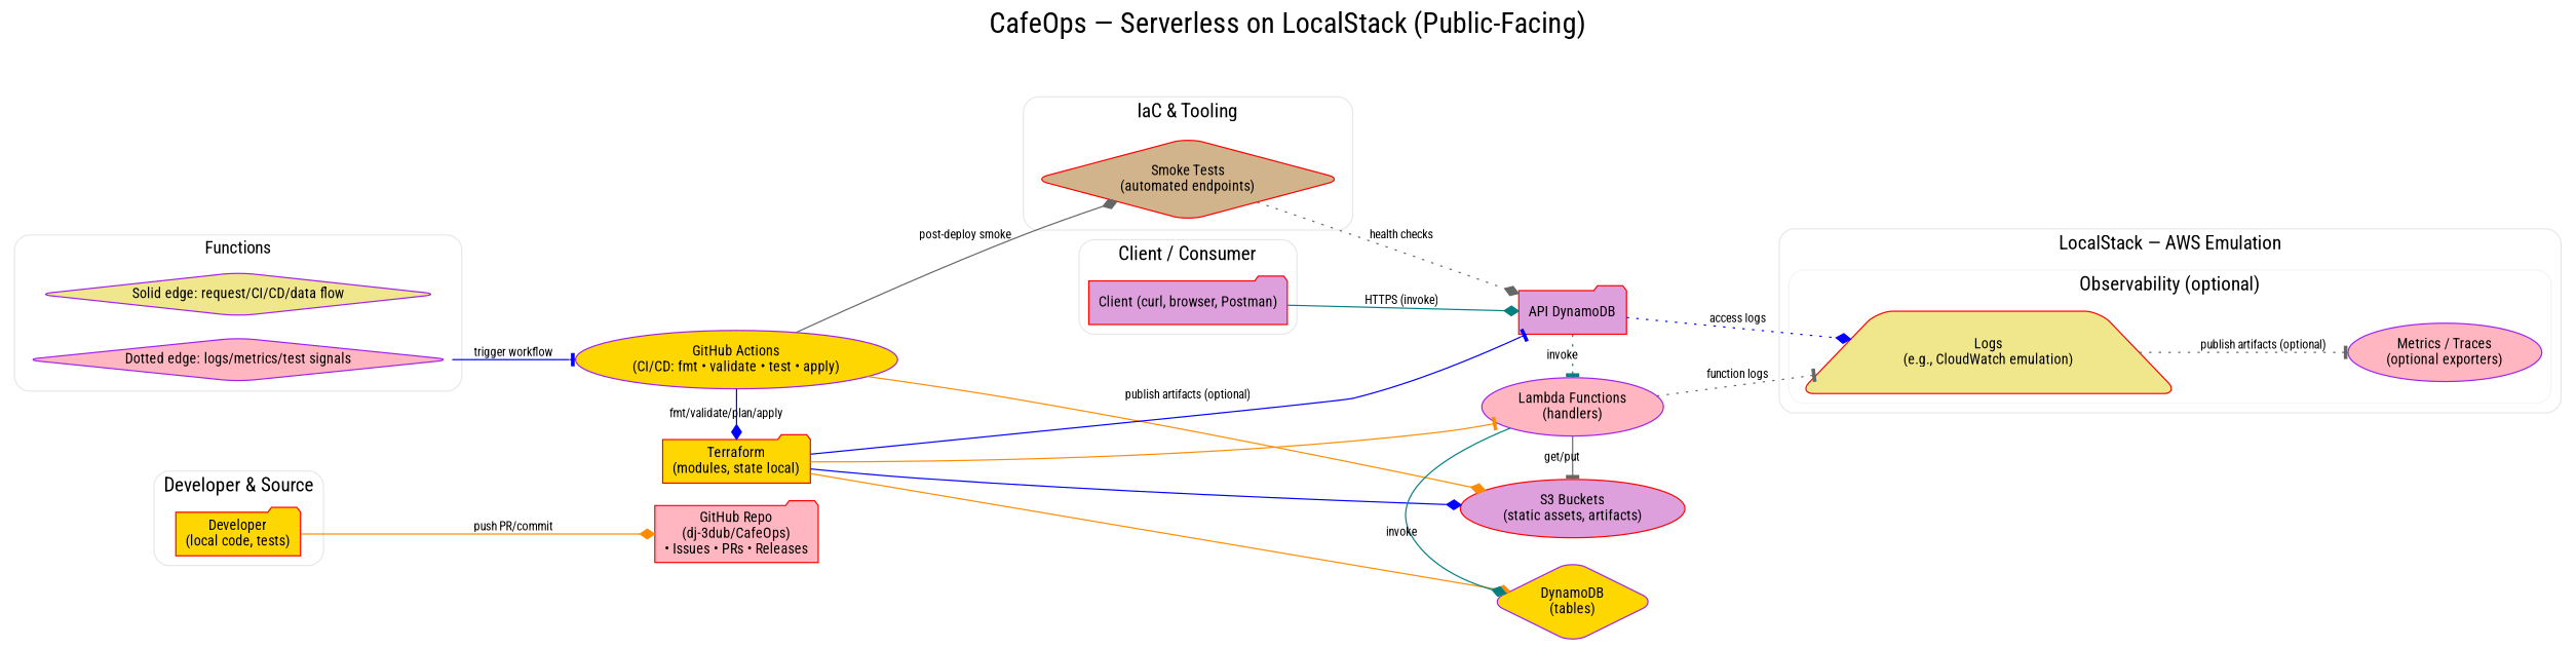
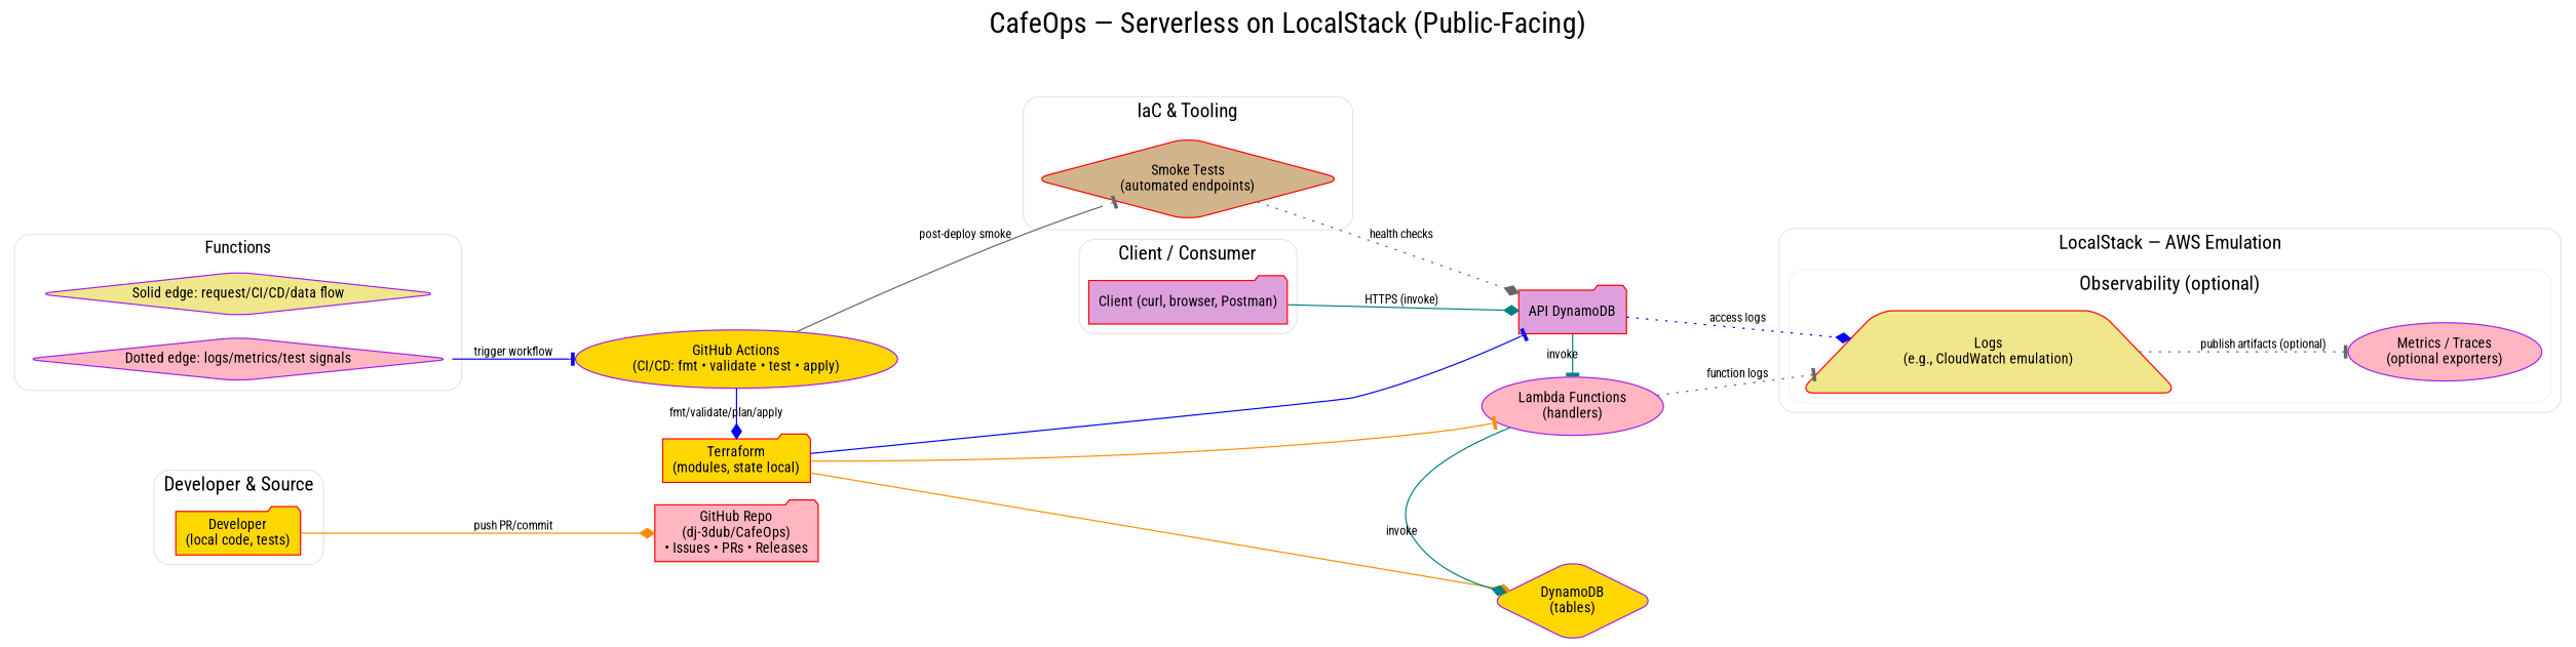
  digraph {
    bgcolor=white
    fontname="Roboto Condensed"
    fontsize=24
    label="CafeOps — Serverless on LocalStack (Public-Facing)"
    labelloc=t
    rankdir=LR
    node [color=red fillcolor=lightpink fontname="Roboto Condensed" fontsize=12 shape=folder style="rounded,filled"]
    edge [arrowhead=diamond color=blue fontname="Roboto Condensed" fontsize=10]
    n1 [label="GitHub Repo\n(dj-3dub/CafeOps)\n• Issues • PRs • Releases"]
    n2 [color=purple fillcolor=gold label="GitHub Actions\n(CI/CD: fmt • validate • test • apply)" shape=ellipse]
    n3 [fillcolor=gold label="Terraform\n(modules, state local)"]
    n4 [fillcolor=plum label="API DynamoDB"]
    n5 [color=purple label="Lambda Functions\n(handlers)" shape=ellipse]
    n6 [color=purple fillcolor=gold label="DynamoDB\n(tables)" shape=diamond]
-   n7 [fillcolor=plum label="S3 Buckets\n(static assets, artifacts)" shape=ellipse]
    n8 [color=purple fillcolor=khaki label="Solid edge: request/CI/CD/data flow" shape=diamond]
    n9 [color=purple label="Dotted edge: logs/metrics/test signals" shape=diamond]
    n10 [fillcolor=gold label="Developer\n(local code, tests)"]
    n11 [fillcolor=tan label="Smoke Tests\n(automated endpoints)" shape=diamond]
    n12 [fillcolor=khaki label="Logs\n(e.g., CloudWatch emulation)" shape=trapezium]
    n13 [color=purple label="Metrics / Traces\n(optional exporters)" shape=ellipse]
    n14 [fillcolor=plum label="Client (curl, browser, Postman)"]
    subgraph sub_1 {
      rank=same
      n1
      n2
      n3
    }
    subgraph sub_2 {
      rank=same
      n4
      n5
      n6
-     n7
    }
    subgraph cluster_3 {
      color="#e5e7eb"
      fontsize=14
      label=Functions
      style=rounded
      n8
      n9
    }
    subgraph cluster_4 {
      color="#e5e7eb"
      fontsize=16
      label="Developer & Source"
      style=rounded
      n10
    }
    subgraph cluster_5 {
      color="#e5e7eb"
      fontsize=16
      label="IaC & Tooling"
      style=rounded
      n11
    }
    subgraph cluster_6 {
      color="#e5e7eb"
      fontsize=16
      label="LocalStack — AWS Emulation"
      style=rounded
      subgraph cluster_7 {
        color="#f3f4f6"
        fontsize=16
        label="Observability (optional)"
        style=rounded
        n12
        n13
      }
    }
    subgraph cluster_8 {
      color="#e5e7eb"
      fontsize=16
      label="Client / Consumer"
      style=rounded
      n14
    }
    n2 -> n3 [label="fmt/validate/plan/apply"]
-   n2 -> n7 [color=darkorange label="publish artifacts (optional)"]
-   n2 -> n11 [color=gray40 label="post-deploy smoke"]
+   n2 -> n11 [arrowhead=tee color=gray40 label="post-deploy smoke"]
    n3 -> n4 [arrowhead=tee]
    n3 -> n5 [arrowhead=tee color=darkorange]
    n3 -> n6 [color=darkorange]
-   n3 -> n7
-   n4 -> n5 [arrowhead=tee color=teal label=invoke style=dotted]
+   n4 -> n5 [arrowhead=tee color=teal label=invoke]
    n4 -> n12 [label="access logs" style=dotted]
    n5 -> n6 [color=teal label=invoke]
-   n5 -> n7 [arrowhead=tee color=gray40 label="get/put"]
    n5 -> n12 [arrowhead=tee color=gray40 label="function logs" style=dotted]
    n9 -> n2 [arrowhead=tee label="trigger workflow"]
    n10 -> n1 [color=darkorange label="push PR/commit"]
    n11 -> n4 [color=gray40 label="health checks" style=dotted]
    n12 -> n13 [arrowhead=tee color=gray40 label="publish artifacts (optional)" style=dotted]
    n14 -> n4 [color=teal label="HTTPS (invoke)"]
  }
